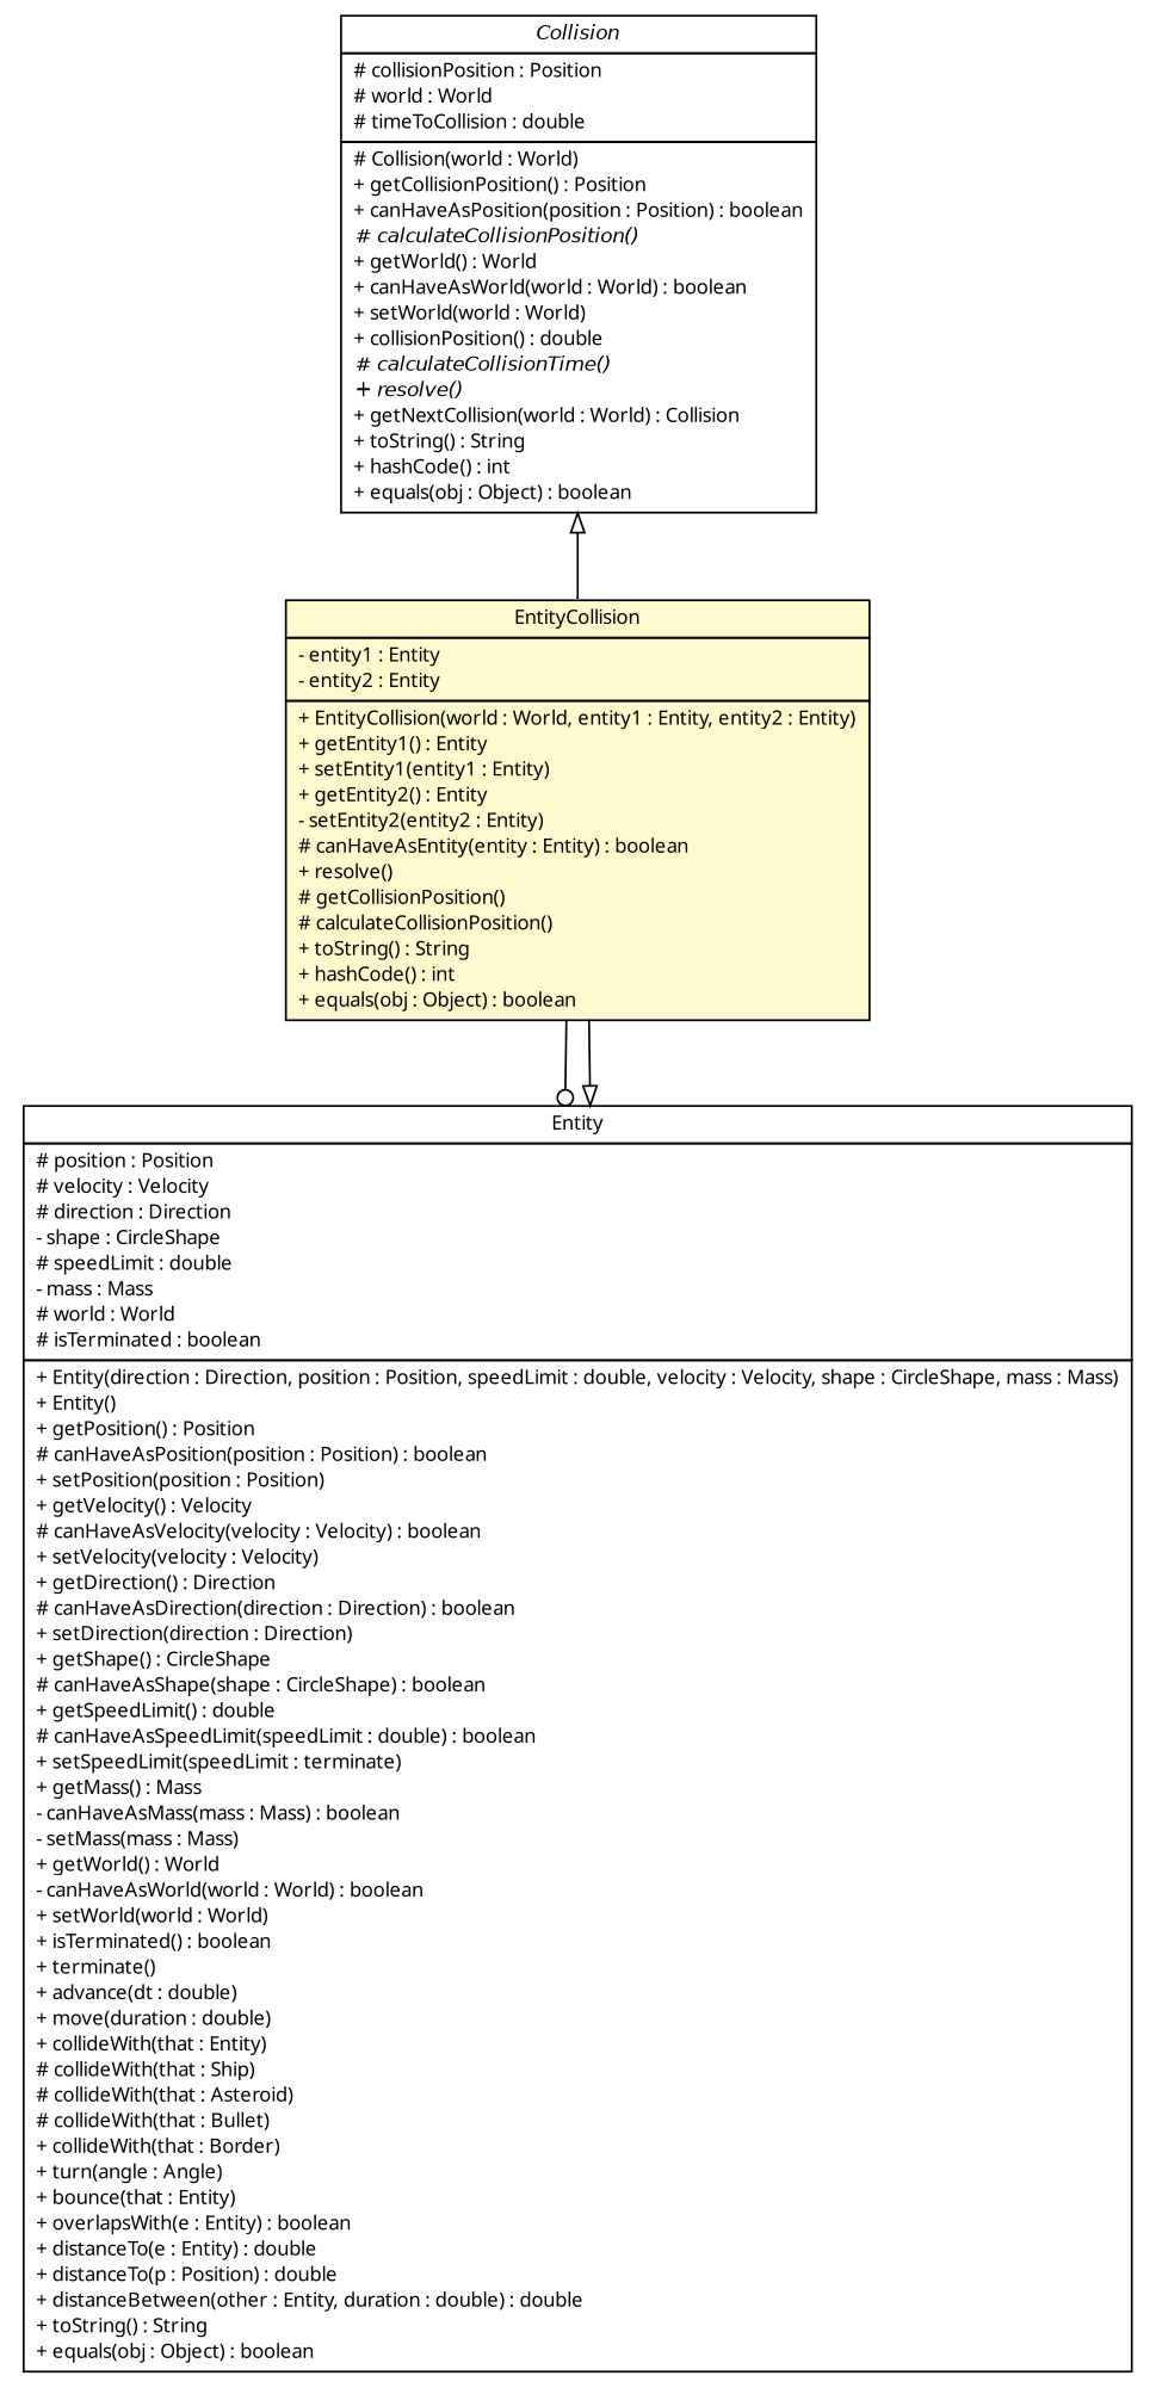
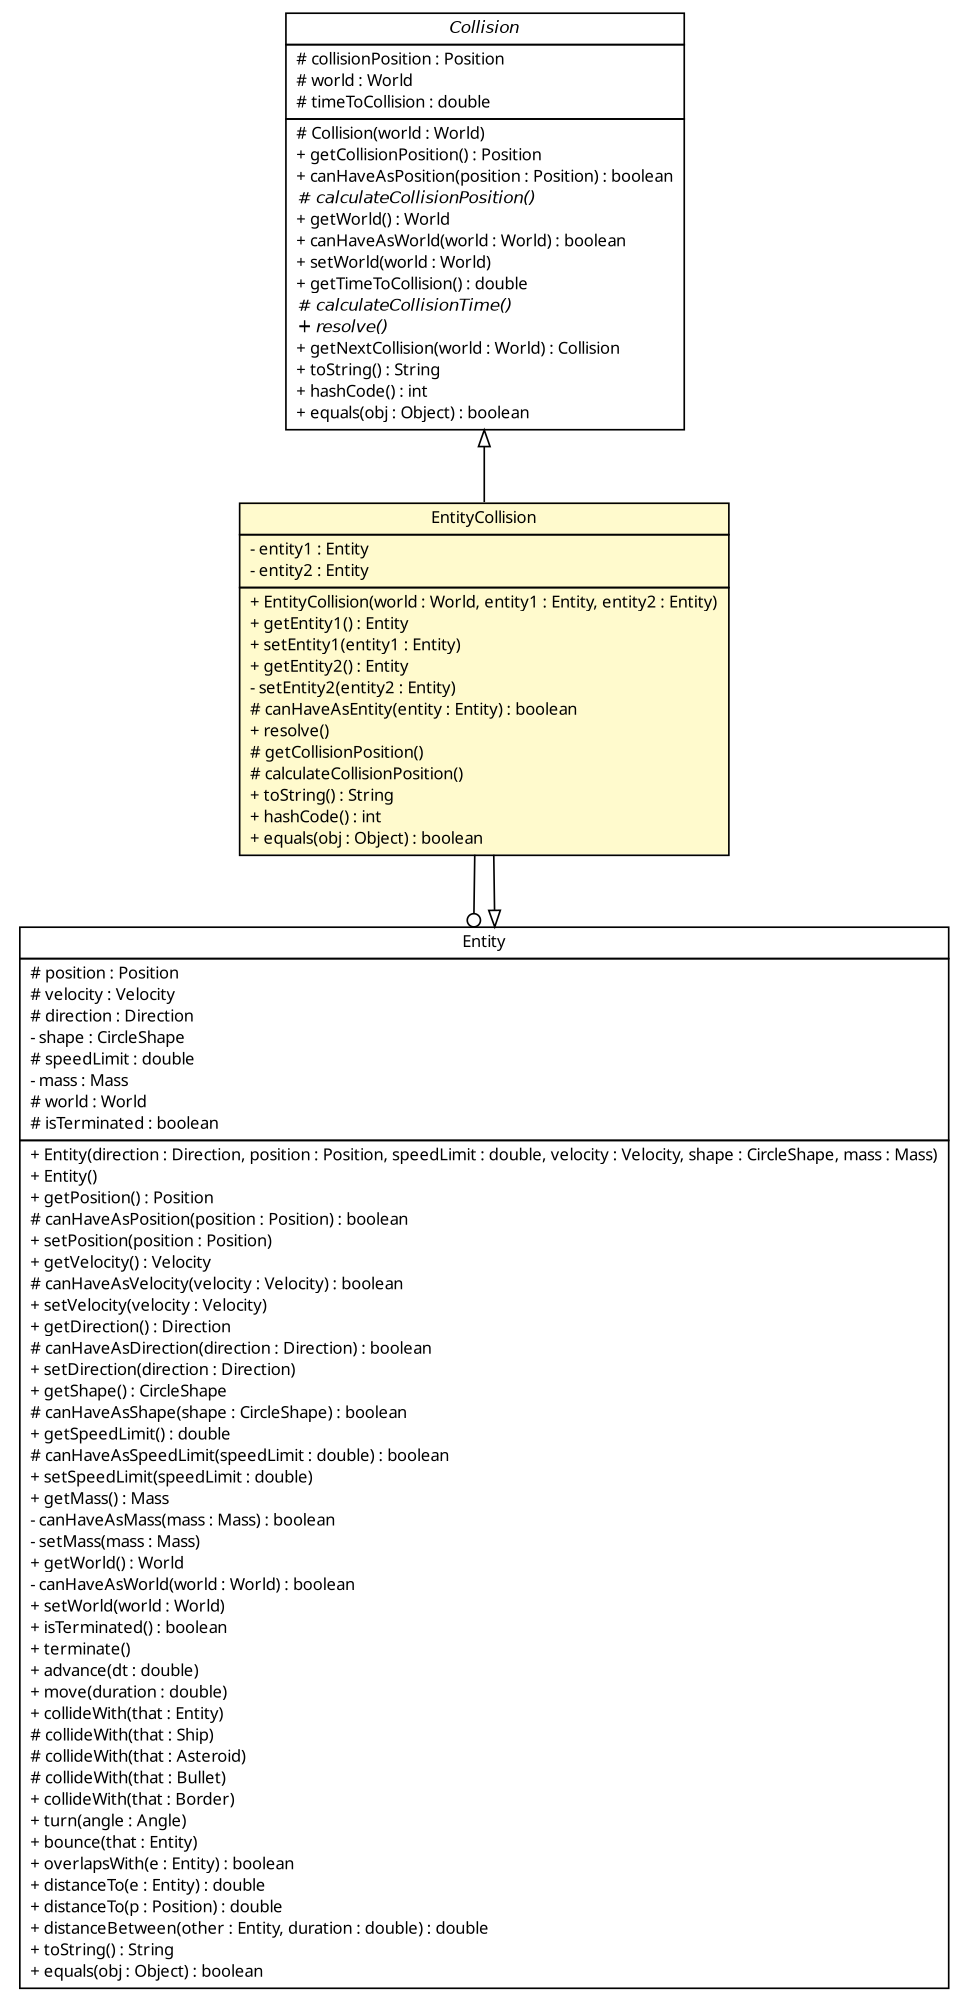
  digraph {
    fontname="Noto Sans"
    nodesep=0.25
    ranksep=0.5
    node [fontcolor=black fontname="Noto Sans" fontsize=10.0 shape=plaintext]
    edge [fontname="Noto Sans" fontsize=10.0 headport=p labelfontname=Helvetica labelfontsize=10 tailport=p color=black fontcolor=black]
-   n1 [label=<<table title="world.entity.Entity" border="0" cellborder="1" cellspacing="0" cellpadding="2" port="p" href="../../entity/Entity.html"> 		<tr><td><table border="0" cellspacing="0" cellpadding="1"> <tr><td align="center" balign="center"> Entity </td></tr> 		</table></td></tr> 		<tr><td><table border="0" cellspacing="0" cellpadding="1"> <tr><td align="left" balign="left"> # position : Position </td></tr> <tr><td align="left" balign="left"> # velocity : Velocity </td></tr> <tr><td align="left" balign="left"> # direction : Direction </td></tr> <tr><td align="left" balign="left"> - shape : CircleShape </td></tr> <tr><td align="left" balign="left"> # speedLimit : double </td></tr> <tr><td align="left" balign="left"> - mass : Mass </td></tr> <tr><td align="left" balign="left"> # world : World </td></tr> <tr><td align="left" balign="left"> # isTerminated : boolean </td></tr> 		</table></td></tr> 		<tr><td><table border="0" cellspacing="0" cellpadding="1"> <tr><td align="left" balign="left"> + Entity(direction : Direction, position : Position, speedLimit : double, velocity : Velocity, shape : CircleShape, mass : Mass) </td></tr> <tr><td align="left" balign="left"> + Entity() </td></tr> <tr><td align="left" balign="left"> + getPosition() : Position </td></tr> <tr><td align="left" balign="left"> # canHaveAsPosition(position : Position) : boolean </td></tr> <tr><td align="left" balign="left"> + setPosition(position : Position) </td></tr> <tr><td align="left" balign="left"> + getVelocity() : Velocity </td></tr> <tr><td align="left" balign="left"> # canHaveAsVelocity(velocity : Velocity) : boolean </td></tr> <tr><td align="left" balign="left"> + setVelocity(velocity : Velocity) </td></tr> <tr><td align="left" balign="left"> + getDirection() : Direction </td></tr> <tr><td align="left" balign="left"> # canHaveAsDirection(direction : Direction) : boolean </td></tr> <tr><td align="left" balign="left"> + setDirection(direction : Direction) </td></tr> <tr><td align="left" balign="left"> + getShape() : CircleShape </td></tr> <tr><td align="left" balign="left"> # canHaveAsShape(shape : CircleShape) : boolean </td></tr> <tr><td align="left" balign="left"> + getSpeedLimit() : double </td></tr> <tr><td align="left" balign="left"> # canHaveAsSpeedLimit(speedLimit : double) : boolean </td></tr> <tr><td align="left" balign="left"> + setSpeedLimit(speedLimit : terminate) </td></tr> <tr><td align="left" balign="left"> + getMass() : Mass </td></tr> <tr><td align="left" balign="left"> - canHaveAsMass(mass : Mass) : boolean </td></tr> <tr><td align="left" balign="left"> - setMass(mass : Mass) </td></tr> <tr><td align="left" balign="left"> + getWorld() : World </td></tr> <tr><td align="left" balign="left"> - canHaveAsWorld(world : World) : boolean </td></tr> <tr><td align="left" balign="left"> + setWorld(world : World) </td></tr> <tr><td align="left" balign="left"> + isTerminated() : boolean </td></tr> <tr><td align="left" balign="left"> + terminate() </td></tr> <tr><td align="left" balign="left"> + advance(dt : double) </td></tr> <tr><td align="left" balign="left"> + move(duration : double) </td></tr> <tr><td align="left" balign="left"> + collideWith(that : Entity) </td></tr> <tr><td align="left" balign="left"> # collideWith(that : Ship) </td></tr> <tr><td align="left" balign="left"> # collideWith(that : Asteroid) </td></tr> <tr><td align="left" balign="left"> # collideWith(that : Bullet) </td></tr> <tr><td align="left" balign="left"> + collideWith(that : Border) </td></tr> <tr><td align="left" balign="left"> + turn(angle : Angle) </td></tr> <tr><td align="left" balign="left"> + bounce(that : Entity) </td></tr> <tr><td align="left" balign="left"> + overlapsWith(e : Entity) : boolean </td></tr> <tr><td align="left" balign="left"> + distanceTo(e : Entity) : double </td></tr> <tr><td align="left" balign="left"> + distanceTo(p : Position) : double </td></tr> <tr><td align="left" balign="left"> + distanceBetween(other : Entity, duration : double) : double </td></tr> <tr><td align="left" balign="left"> + toString() : String </td></tr> <tr><td align="left" balign="left"> + equals(obj : Object) : boolean </td></tr> 		</table></td></tr> 		</table>>]
-   n2 [label=<<table title="world.physics.collision.Collision" border="0" cellborder="1" cellspacing="0" cellpadding="2" port="p" href="./Collision.html"> 		<tr><td><table border="0" cellspacing="0" cellpadding="1"> <tr><td align="center" balign="center"><font face="Helvetica-Oblique"> Collision </font></td></tr> 		</table></td></tr> 		<tr><td><table border="0" cellspacing="0" cellpadding="1"> <tr><td align="left" balign="left"> # collisionPosition : Position </td></tr> <tr><td align="left" balign="left"> # world : World </td></tr> <tr><td align="left" balign="left"> # timeToCollision : double </td></tr> 		</table></td></tr> 		<tr><td><table border="0" cellspacing="0" cellpadding="1"> <tr><td align="left" balign="left"> # Collision(world : World) </td></tr> <tr><td align="left" balign="left"> + getCollisionPosition() : Position </td></tr> <tr><td align="left" balign="left"> + canHaveAsPosition(position : Position) : boolean </td></tr> <tr><td align="left" balign="left"><font face="Helvetica-Oblique" point-size="10.0"> # calculateCollisionPosition() </font></td></tr> <tr><td align="left" balign="left"> + getWorld() : World </td></tr> <tr><td align="left" balign="left"> + canHaveAsWorld(world : World) : boolean </td></tr> <tr><td align="left" balign="left"> + setWorld(world : World) </td></tr> <tr><td align="left" balign="left"> + collisionPosition() : double </td></tr> <tr><td align="left" balign="left"><font face="Helvetica-Oblique" point-size="10.0"> # calculateCollisionTime() </font></td></tr> <tr><td align="left" balign="left"><font face="Helvetica-Oblique" point-size="10.0"> + resolve() </font></td></tr> <tr><td align="left" balign="left"> + getNextCollision(world : World) : Collision </td></tr> <tr><td align="left" balign="left"> + toString() : String </td></tr> <tr><td align="left" balign="left"> + hashCode() : int </td></tr> <tr><td align="left" balign="left"> + equals(obj : Object) : boolean </td></tr> 		</table></td></tr> 		</table>>]
+   n1 [label=<<table title="world.entity.Entity" border="0" cellborder="1" cellspacing="0" cellpadding="2" port="p" href="../../entity/Entity.html"> 		<tr><td><table border="0" cellspacing="0" cellpadding="1"> <tr><td align="center" balign="center"> Entity </td></tr> 		</table></td></tr> 		<tr><td><table border="0" cellspacing="0" cellpadding="1"> <tr><td align="left" balign="left"> # position : Position </td></tr> <tr><td align="left" balign="left"> # velocity : Velocity </td></tr> <tr><td align="left" balign="left"> # direction : Direction </td></tr> <tr><td align="left" balign="left"> - shape : CircleShape </td></tr> <tr><td align="left" balign="left"> # speedLimit : double </td></tr> <tr><td align="left" balign="left"> - mass : Mass </td></tr> <tr><td align="left" balign="left"> # world : World </td></tr> <tr><td align="left" balign="left"> # isTerminated : boolean </td></tr> 		</table></td></tr> 		<tr><td><table border="0" cellspacing="0" cellpadding="1"> <tr><td align="left" balign="left"> + Entity(direction : Direction, position : Position, speedLimit : double, velocity : Velocity, shape : CircleShape, mass : Mass) </td></tr> <tr><td align="left" balign="left"> + Entity() </td></tr> <tr><td align="left" balign="left"> + getPosition() : Position </td></tr> <tr><td align="left" balign="left"> # canHaveAsPosition(position : Position) : boolean </td></tr> <tr><td align="left" balign="left"> + setPosition(position : Position) </td></tr> <tr><td align="left" balign="left"> + getVelocity() : Velocity </td></tr> <tr><td align="left" balign="left"> # canHaveAsVelocity(velocity : Velocity) : boolean </td></tr> <tr><td align="left" balign="left"> + setVelocity(velocity : Velocity) </td></tr> <tr><td align="left" balign="left"> + getDirection() : Direction </td></tr> <tr><td align="left" balign="left"> # canHaveAsDirection(direction : Direction) : boolean </td></tr> <tr><td align="left" balign="left"> + setDirection(direction : Direction) </td></tr> <tr><td align="left" balign="left"> + getShape() : CircleShape </td></tr> <tr><td align="left" balign="left"> # canHaveAsShape(shape : CircleShape) : boolean </td></tr> <tr><td align="left" balign="left"> + getSpeedLimit() : double </td></tr> <tr><td align="left" balign="left"> # canHaveAsSpeedLimit(speedLimit : double) : boolean </td></tr> <tr><td align="left" balign="left"> + setSpeedLimit(speedLimit : double) </td></tr> <tr><td align="left" balign="left"> + getMass() : Mass </td></tr> <tr><td align="left" balign="left"> - canHaveAsMass(mass : Mass) : boolean </td></tr> <tr><td align="left" balign="left"> - setMass(mass : Mass) </td></tr> <tr><td align="left" balign="left"> + getWorld() : World </td></tr> <tr><td align="left" balign="left"> - canHaveAsWorld(world : World) : boolean </td></tr> <tr><td align="left" balign="left"> + setWorld(world : World) </td></tr> <tr><td align="left" balign="left"> + isTerminated() : boolean </td></tr> <tr><td align="left" balign="left"> + terminate() </td></tr> <tr><td align="left" balign="left"> + advance(dt : double) </td></tr> <tr><td align="left" balign="left"> + move(duration : double) </td></tr> <tr><td align="left" balign="left"> + collideWith(that : Entity) </td></tr> <tr><td align="left" balign="left"> # collideWith(that : Ship) </td></tr> <tr><td align="left" balign="left"> # collideWith(that : Asteroid) </td></tr> <tr><td align="left" balign="left"> # collideWith(that : Bullet) </td></tr> <tr><td align="left" balign="left"> + collideWith(that : Border) </td></tr> <tr><td align="left" balign="left"> + turn(angle : Angle) </td></tr> <tr><td align="left" balign="left"> + bounce(that : Entity) </td></tr> <tr><td align="left" balign="left"> + overlapsWith(e : Entity) : boolean </td></tr> <tr><td align="left" balign="left"> + distanceTo(e : Entity) : double </td></tr> <tr><td align="left" balign="left"> + distanceTo(p : Position) : double </td></tr> <tr><td align="left" balign="left"> + distanceBetween(other : Entity, duration : double) : double </td></tr> <tr><td align="left" balign="left"> + toString() : String </td></tr> <tr><td align="left" balign="left"> + equals(obj : Object) : boolean </td></tr> 		</table></td></tr> 		</table>>]
+   n2 [label=<<table title="world.physics.collision.Collision" border="0" cellborder="1" cellspacing="0" cellpadding="2" port="p" href="./Collision.html"> 		<tr><td><table border="0" cellspacing="0" cellpadding="1"> <tr><td align="center" balign="center"><font face="Helvetica-Oblique"> Collision </font></td></tr> 		</table></td></tr> 		<tr><td><table border="0" cellspacing="0" cellpadding="1"> <tr><td align="left" balign="left"> # collisionPosition : Position </td></tr> <tr><td align="left" balign="left"> # world : World </td></tr> <tr><td align="left" balign="left"> # timeToCollision : double </td></tr> 		</table></td></tr> 		<tr><td><table border="0" cellspacing="0" cellpadding="1"> <tr><td align="left" balign="left"> # Collision(world : World) </td></tr> <tr><td align="left" balign="left"> + getCollisionPosition() : Position </td></tr> <tr><td align="left" balign="left"> + canHaveAsPosition(position : Position) : boolean </td></tr> <tr><td align="left" balign="left"><font face="Helvetica-Oblique" point-size="10.0"> # calculateCollisionPosition() </font></td></tr> <tr><td align="left" balign="left"> + getWorld() : World </td></tr> <tr><td align="left" balign="left"> + canHaveAsWorld(world : World) : boolean </td></tr> <tr><td align="left" balign="left"> + setWorld(world : World) </td></tr> <tr><td align="left" balign="left"> + getTimeToCollision() : double </td></tr> <tr><td align="left" balign="left"><font face="Helvetica-Oblique" point-size="10.0"> # calculateCollisionTime() </font></td></tr> <tr><td align="left" balign="left"><font face="Helvetica-Oblique" point-size="10.0"> + resolve() </font></td></tr> <tr><td align="left" balign="left"> + getNextCollision(world : World) : Collision </td></tr> <tr><td align="left" balign="left"> + toString() : String </td></tr> <tr><td align="left" balign="left"> + hashCode() : int </td></tr> <tr><td align="left" balign="left"> + equals(obj : Object) : boolean </td></tr> 		</table></td></tr> 		</table>>]
    n3 [label=<<table title="world.physics.collision.EntityCollision" border="0" cellborder="1" cellspacing="0" cellpadding="2" port="p" bgcolor="lemonChiffon" href="./EntityCollision.html"> 		<tr><td><table border="0" cellspacing="0" cellpadding="1"> <tr><td align="center" balign="center"> EntityCollision </td></tr> 		</table></td></tr> 		<tr><td><table border="0" cellspacing="0" cellpadding="1"> <tr><td align="left" balign="left"> - entity1 : Entity </td></tr> <tr><td align="left" balign="left"> - entity2 : Entity </td></tr> 		</table></td></tr> 		<tr><td><table border="0" cellspacing="0" cellpadding="1"> <tr><td align="left" balign="left"> + EntityCollision(world : World, entity1 : Entity, entity2 : Entity) </td></tr> <tr><td align="left" balign="left"> + getEntity1() : Entity </td></tr> <tr><td align="left" balign="left"> + setEntity1(entity1 : Entity) </td></tr> <tr><td align="left" balign="left"> + getEntity2() : Entity </td></tr> <tr><td align="left" balign="left"> - setEntity2(entity2 : Entity) </td></tr> <tr><td align="left" balign="left"> # canHaveAsEntity(entity : Entity) : boolean </td></tr> <tr><td align="left" balign="left"> + resolve() </td></tr> <tr><td align="left" balign="left"> # getCollisionPosition() </td></tr> <tr><td align="left" balign="left"> # calculateCollisionPosition() </td></tr> <tr><td align="left" balign="left"> + toString() : String </td></tr> <tr><td align="left" balign="left"> + hashCode() : int </td></tr> <tr><td align="left" balign="left"> + equals(obj : Object) : boolean </td></tr> 		</table></td></tr> 		</table>>]
    n2 -> n3 [arrowtail=empty dir=back fontsize=10 color="" fontcolor=""]
    n3 -> n1 [arrowhead=odot]
    n3 -> n1 [arrowhead=onormal]
  }
